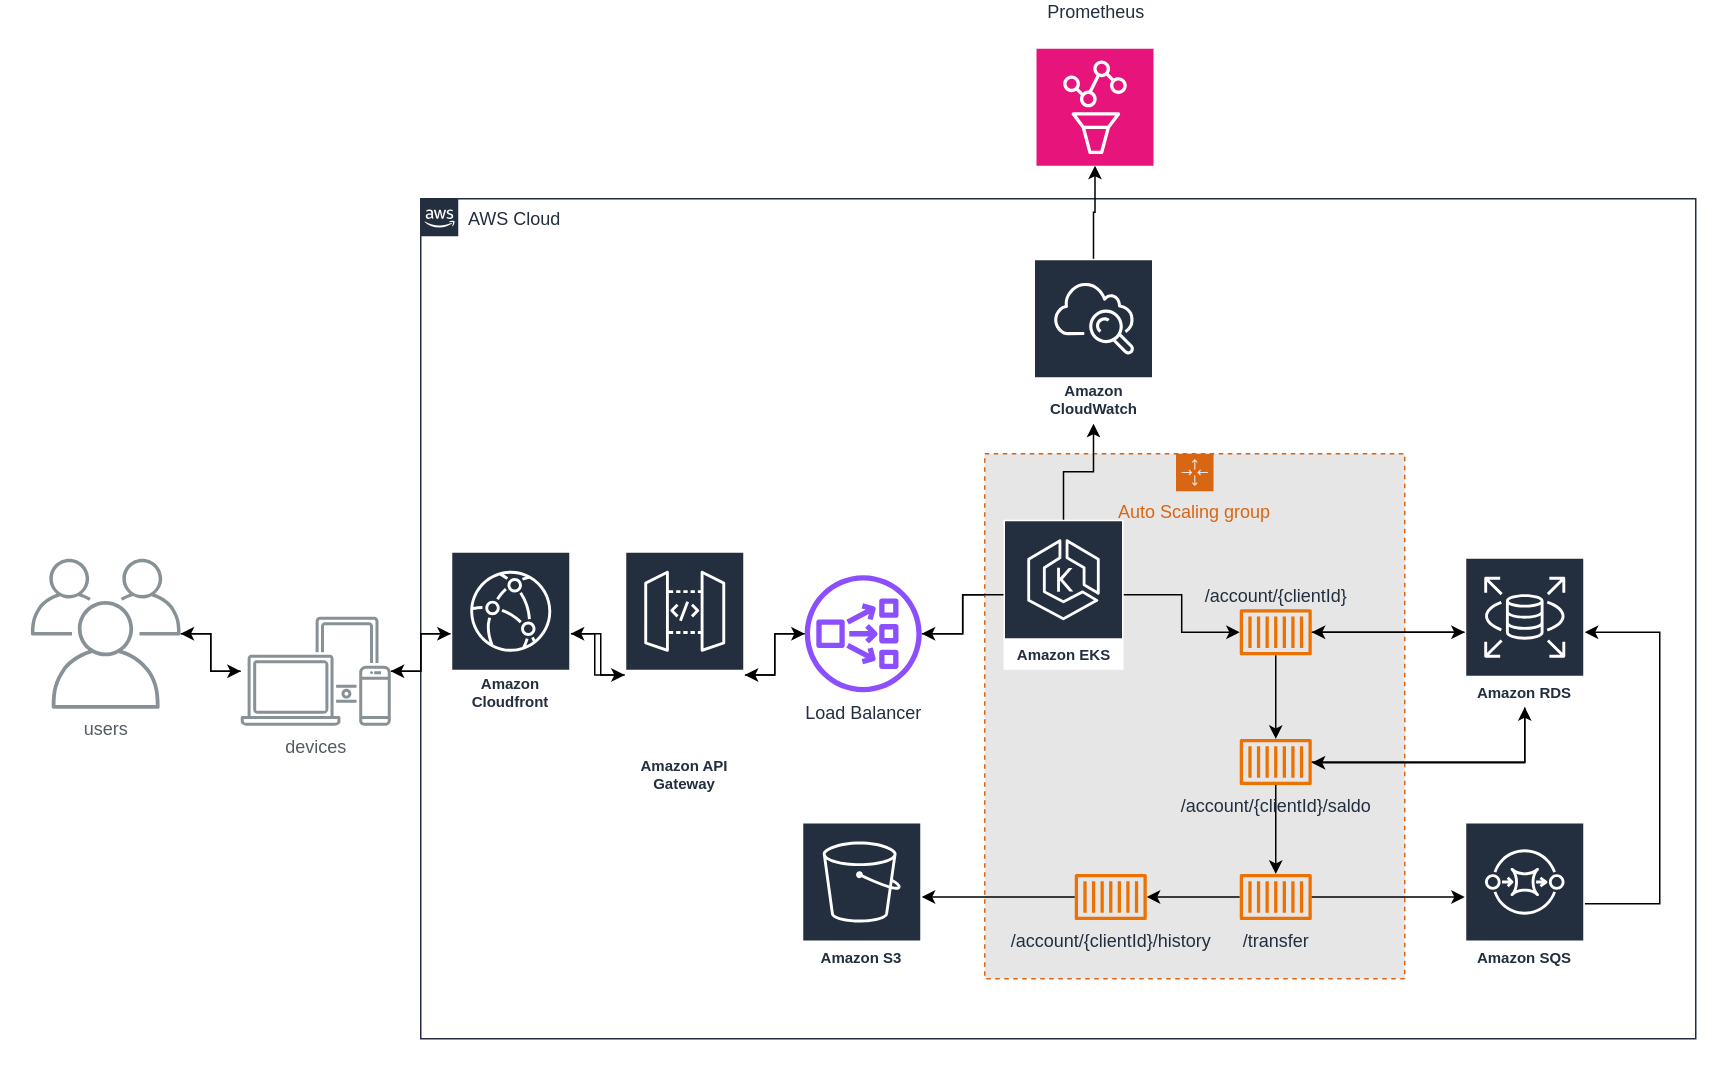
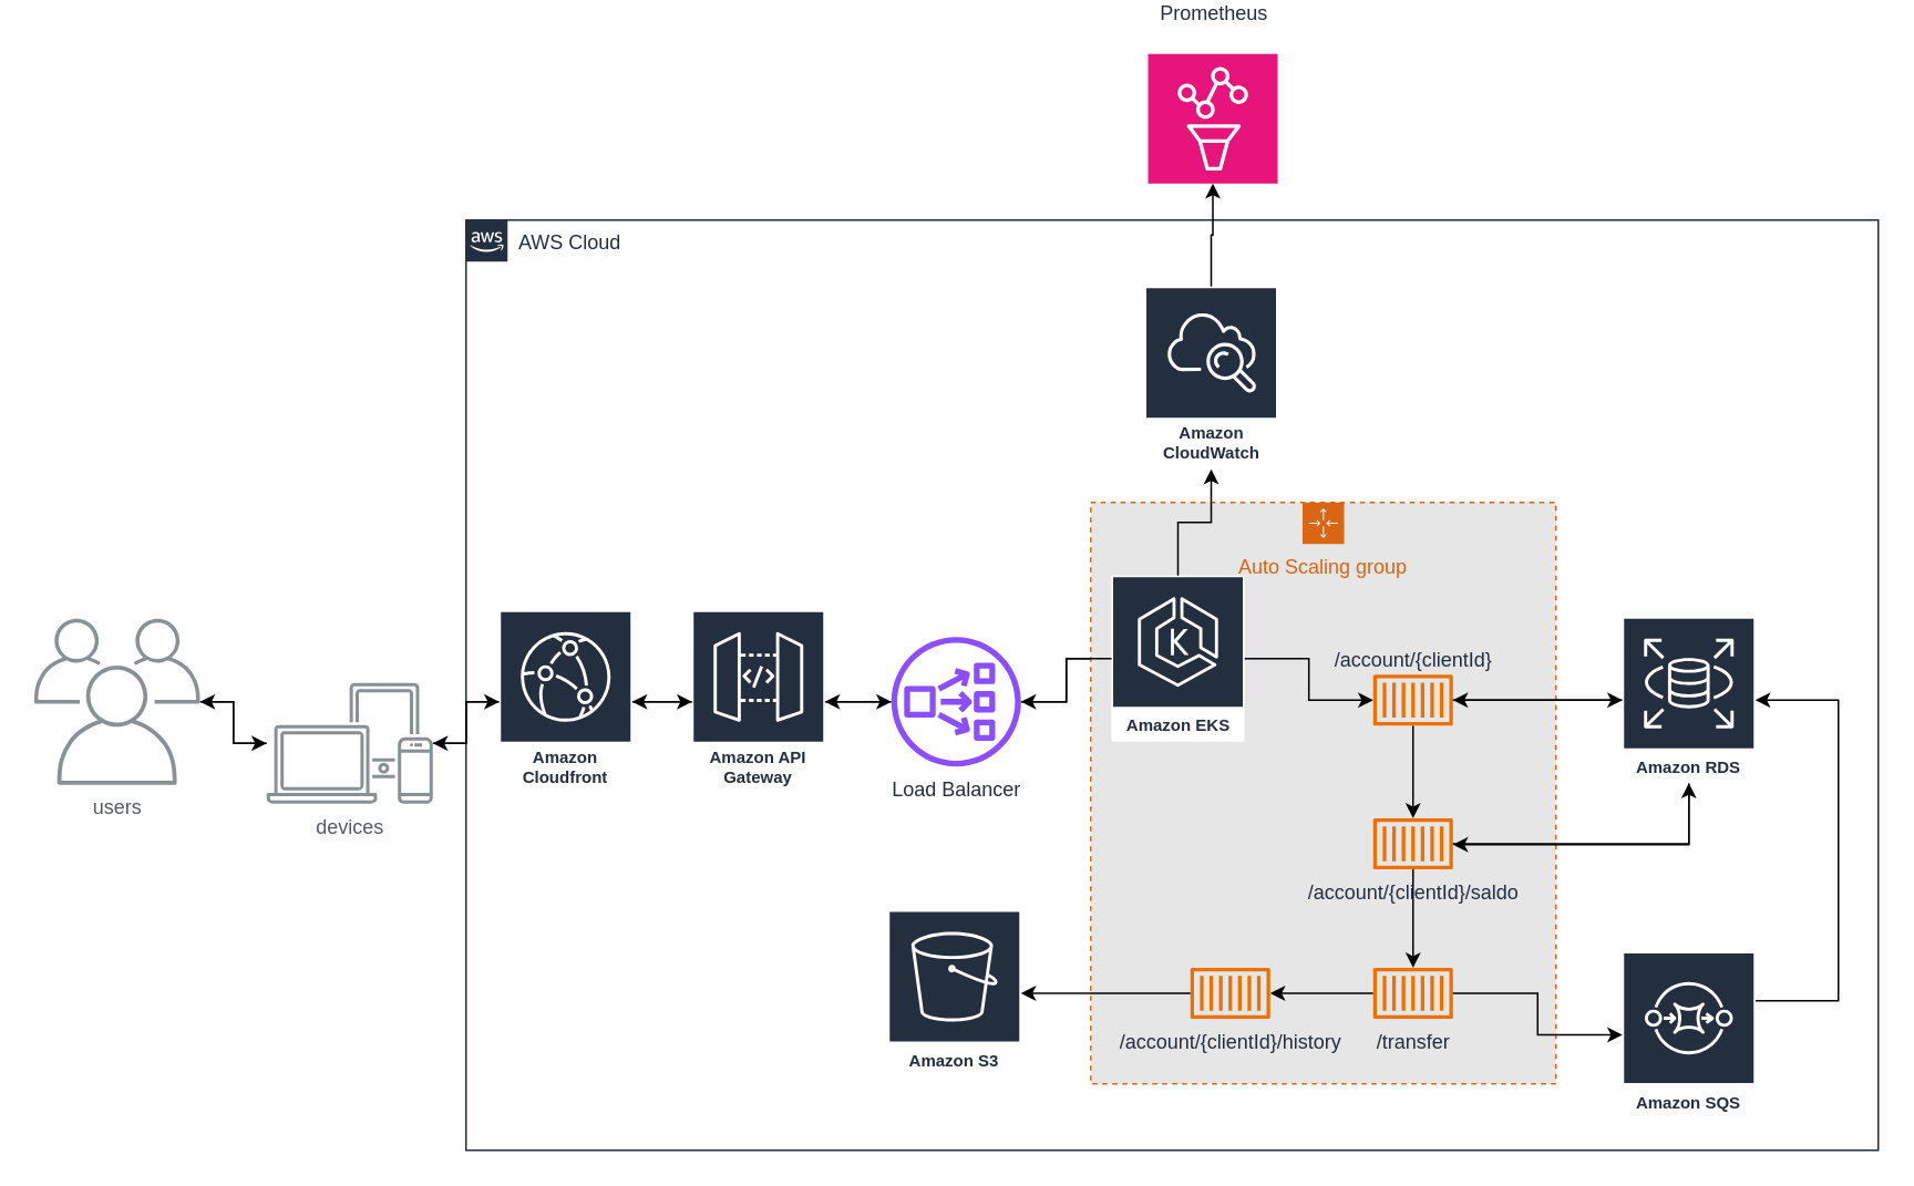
  <mxCell id="0" />
  <mxCell id="1" parent="0" />
  <mxCell id="2" value="AWS Cloud" style="points=[[0,0],[0.25,0],[0.5,0],[0.75,0],[1,0],[1,0.25],[1,0.5],[1,0.75],[1,1],[0.75,1],[0.5,1],[0.25,1],[0,1],[0,0.75],[0,0.5],[0,0.25]];outlineConnect=0;gradientColor=none;html=1;whiteSpace=wrap;fontSize=12;fontStyle=0;container=1;pointerEvents=0;collapsible=0;recursiveResize=0;shape=mxgraph.aws4.group;grIcon=mxgraph.aws4.group_aws_cloud_alt;strokeColor=#232F3E;fillColor=none;verticalAlign=top;align=left;spacingLeft=30;fontColor=#232F3E;dashed=0;" vertex="1" parent="1"><mxGeometry x="280" y="120" width="850" height="560" as="geometry" /></mxCell>
  <mxCell id="3" style="edgeStyle=orthogonalEdgeStyle;rounded=0;orthogonalLoop=1;jettySize=auto;html=1;" edge="1" parent="2" source="4" target="7"><mxGeometry relative="1" as="geometry" /></mxCell>
- <mxCell id="4" value="Amazon API Gateway" style="sketch=0;outlineConnect=0;fontColor=#232F3E;gradientColor=none;strokeColor=#ffffff;fillColor=#232F3E;dashed=0;verticalLabelPosition=middle;verticalAlign=bottom;align=center;html=1;whiteSpace=wrap;fontSize=10;fontStyle=1;spacing=3;shape=mxgraph.aws4.productIcon;prIcon=mxgraph.aws4.api_gateway;" vertex="1" parent="2"><mxGeometry x="136" y="235" width="80" height="165" as="geometry" /></mxCell>
+ <mxCell id="4" value="Amazon API Gateway" style="sketch=0;outlineConnect=0;fontColor=#232F3E;gradientColor=none;strokeColor=#ffffff;fillColor=#232F3E;dashed=0;verticalLabelPosition=middle;verticalAlign=bottom;align=center;html=1;whiteSpace=wrap;fontSize=10;fontStyle=1;spacing=3;shape=mxgraph.aws4.productIcon;prIcon=mxgraph.aws4.api_gateway;" vertex="1" parent="2"><mxGeometry x="136" y="235" width="80" height="110" as="geometry" /></mxCell>
  <mxCell id="5" style="edgeStyle=orthogonalEdgeStyle;rounded=0;orthogonalLoop=1;jettySize=auto;html=1;" edge="1" parent="2" source="7" target="10"><mxGeometry relative="1" as="geometry" /></mxCell>
  <mxCell id="6" style="edgeStyle=orthogonalEdgeStyle;rounded=0;orthogonalLoop=1;jettySize=auto;html=1;" edge="1" parent="2" source="7" target="4"><mxGeometry relative="1" as="geometry" /></mxCell>
  <mxCell id="7" value="&lt;div&gt;Load Balancer&lt;/div&gt;&lt;div&gt;&lt;br&gt;&lt;/div&gt;" style="sketch=0;outlineConnect=0;fontColor=#232F3E;gradientColor=none;fillColor=#8C4FFF;strokeColor=none;dashed=0;verticalLabelPosition=bottom;verticalAlign=top;align=center;html=1;fontSize=12;fontStyle=0;aspect=fixed;pointerEvents=1;shape=mxgraph.aws4.network_load_balancer;" vertex="1" parent="2"><mxGeometry x="256" y="251" width="78" height="78" as="geometry" /></mxCell>
  <mxCell id="8" value="Auto Scaling group" style="points=[[0,0],[0.25,0],[0.5,0],[0.75,0],[1,0],[1,0.25],[1,0.5],[1,0.75],[1,1],[0.75,1],[0.5,1],[0.25,1],[0,1],[0,0.75],[0,0.5],[0,0.25]];outlineConnect=0;gradientColor=none;html=1;whiteSpace=wrap;fontSize=12;fontStyle=0;container=1;pointerEvents=0;collapsible=0;recursiveResize=0;shape=mxgraph.aws4.groupCenter;grIcon=mxgraph.aws4.group_auto_scaling_group;grStroke=1;strokeColor=#D86613;fillColor=#E6E6E6;verticalAlign=top;align=center;fontColor=#D86613;dashed=1;spacingTop=25;" vertex="1" parent="2"><mxGeometry x="376" y="170" width="280" height="350" as="geometry" /></mxCell>
  <mxCell id="9" style="edgeStyle=orthogonalEdgeStyle;rounded=0;orthogonalLoop=1;jettySize=auto;html=1;" edge="1" parent="8" source="10" target="14"><mxGeometry relative="1" as="geometry" /></mxCell>
  <mxCell id="10" value="Amazon EKS" style="sketch=0;outlineConnect=0;fontColor=#232F3E;gradientColor=none;strokeColor=#ffffff;fillColor=#232F3E;dashed=0;verticalLabelPosition=middle;verticalAlign=bottom;align=center;html=1;whiteSpace=wrap;fontSize=10;fontStyle=1;spacing=3;shape=mxgraph.aws4.productIcon;prIcon=mxgraph.aws4.eks;" vertex="1" parent="8"><mxGeometry x="12.5" y="44" width="80" height="100" as="geometry" /></mxCell>
  <mxCell id="11" style="edgeStyle=orthogonalEdgeStyle;rounded=0;orthogonalLoop=1;jettySize=auto;html=1;" edge="1" parent="8" source="12" target="17"><mxGeometry relative="1" as="geometry" /></mxCell>
  <mxCell id="12" value="/transfer" style="sketch=0;outlineConnect=0;fontColor=#232F3E;gradientColor=none;fillColor=#ED7100;strokeColor=none;dashed=0;verticalLabelPosition=bottom;verticalAlign=top;align=center;html=1;fontSize=12;fontStyle=0;aspect=fixed;pointerEvents=1;shape=mxgraph.aws4.container_1;" vertex="1" parent="8"><mxGeometry x="170" y="280" width="48" height="31" as="geometry" /></mxCell>
  <mxCell id="13" style="edgeStyle=orthogonalEdgeStyle;rounded=0;orthogonalLoop=1;jettySize=auto;html=1;" edge="1" parent="8" source="14" target="16"><mxGeometry relative="1" as="geometry" /></mxCell>
  <mxCell id="14" value="/account/{clientId}" style="sketch=0;outlineConnect=0;fontColor=#232F3E;gradientColor=none;fillColor=#ED7100;strokeColor=none;dashed=0;verticalLabelPosition=top;verticalAlign=bottom;align=center;html=1;fontSize=12;fontStyle=0;aspect=fixed;pointerEvents=1;shape=mxgraph.aws4.container_1;labelPosition=center;" vertex="1" parent="8"><mxGeometry x="170" y="103.5" width="48" height="31" as="geometry" /></mxCell>
  <mxCell id="15" style="edgeStyle=orthogonalEdgeStyle;rounded=0;orthogonalLoop=1;jettySize=auto;html=1;" edge="1" parent="8" source="16" target="12"><mxGeometry relative="1" as="geometry" /></mxCell>
  <mxCell id="16" value="/account/{clientId}/saldo" style="sketch=0;outlineConnect=0;fontColor=#232F3E;gradientColor=none;fillColor=#ED7100;strokeColor=none;dashed=0;verticalLabelPosition=bottom;verticalAlign=top;align=center;html=1;fontSize=12;fontStyle=0;aspect=fixed;pointerEvents=1;shape=mxgraph.aws4.container_1;" vertex="1" parent="8"><mxGeometry x="170" y="190" width="48" height="31" as="geometry" /></mxCell>
  <mxCell id="17" value="/account/{clientId}/history" style="sketch=0;outlineConnect=0;fontColor=#232F3E;gradientColor=none;fillColor=#ED7100;strokeColor=none;dashed=0;verticalLabelPosition=bottom;verticalAlign=top;align=center;html=1;fontSize=12;fontStyle=0;aspect=fixed;pointerEvents=1;shape=mxgraph.aws4.container_1;" vertex="1" parent="8"><mxGeometry x="60" y="280" width="48" height="31" as="geometry" /></mxCell>
  <mxCell id="18" style="edgeStyle=orthogonalEdgeStyle;rounded=0;orthogonalLoop=1;jettySize=auto;html=1;" edge="1" parent="2" source="10" target="7"><mxGeometry relative="1" as="geometry" /></mxCell>
  <mxCell id="19" style="edgeStyle=orthogonalEdgeStyle;rounded=0;orthogonalLoop=1;jettySize=auto;html=1;" edge="1" parent="2" source="20" target="23"><mxGeometry relative="1" as="geometry"><Array as="points"><mxPoint x="826" y="470" /><mxPoint x="826" y="289" /></Array></mxGeometry></mxCell>
- <mxCell id="20" value="Amazon SQS" style="sketch=0;outlineConnect=0;fontColor=#232F3E;gradientColor=none;strokeColor=#ffffff;fillColor=#232F3E;dashed=0;verticalLabelPosition=middle;verticalAlign=bottom;align=center;html=1;whiteSpace=wrap;fontSize=10;fontStyle=1;spacing=3;shape=mxgraph.aws4.productIcon;prIcon=mxgraph.aws4.sqs;" vertex="1" parent="2"><mxGeometry x="696" y="415.5" width="80" height="100" as="geometry" /></mxCell>
+ <mxCell id="20" value="Amazon SQS" style="sketch=0;outlineConnect=0;fontColor=#232F3E;gradientColor=none;strokeColor=#ffffff;fillColor=#232F3E;dashed=0;verticalLabelPosition=middle;verticalAlign=bottom;align=center;html=1;whiteSpace=wrap;fontSize=10;fontStyle=1;spacing=3;shape=mxgraph.aws4.productIcon;prIcon=mxgraph.aws4.sqs;" vertex="1" parent="2"><mxGeometry x="696" y="440.5" width="80" height="100" as="geometry" /></mxCell>
  <mxCell id="21" style="edgeStyle=orthogonalEdgeStyle;rounded=0;orthogonalLoop=1;jettySize=auto;html=1;" edge="1" parent="2" source="23" target="14"><mxGeometry relative="1" as="geometry" /></mxCell>
  <mxCell id="22" style="edgeStyle=orthogonalEdgeStyle;rounded=0;orthogonalLoop=1;jettySize=auto;html=1;" edge="1" parent="2" source="23" target="16"><mxGeometry relative="1" as="geometry"><Array as="points"><mxPoint x="736" y="376" /></Array></mxGeometry></mxCell>
  <mxCell id="23" value="Amazon RDS" style="sketch=0;outlineConnect=0;fontColor=#232F3E;gradientColor=none;strokeColor=#ffffff;fillColor=#232F3E;dashed=0;verticalLabelPosition=middle;verticalAlign=bottom;align=center;html=1;whiteSpace=wrap;fontSize=10;fontStyle=1;spacing=3;shape=mxgraph.aws4.productIcon;prIcon=mxgraph.aws4.rds;" vertex="1" parent="2"><mxGeometry x="696" y="239" width="80" height="100" as="geometry" /></mxCell>
  <mxCell id="24" style="edgeStyle=orthogonalEdgeStyle;rounded=0;orthogonalLoop=1;jettySize=auto;html=1;" edge="1" parent="2" source="14" target="23"><mxGeometry relative="1" as="geometry" /></mxCell>
  <mxCell id="25" style="edgeStyle=orthogonalEdgeStyle;rounded=0;orthogonalLoop=1;jettySize=auto;html=1;" edge="1" parent="2" source="16" target="23"><mxGeometry relative="1" as="geometry" /></mxCell>
  <mxCell id="26" style="edgeStyle=orthogonalEdgeStyle;rounded=0;orthogonalLoop=1;jettySize=auto;html=1;" edge="1" parent="2" source="12" target="20"><mxGeometry relative="1" as="geometry" /></mxCell>
  <mxCell id="27" value="Amazon S3" style="sketch=0;outlineConnect=0;fontColor=#232F3E;gradientColor=none;strokeColor=#ffffff;fillColor=#232F3E;dashed=0;verticalLabelPosition=middle;verticalAlign=bottom;align=center;html=1;whiteSpace=wrap;fontSize=10;fontStyle=1;spacing=3;shape=mxgraph.aws4.productIcon;prIcon=mxgraph.aws4.s3;" vertex="1" parent="2"><mxGeometry x="254" y="415.5" width="80" height="100" as="geometry" /></mxCell>
  <mxCell id="28" style="edgeStyle=orthogonalEdgeStyle;rounded=0;orthogonalLoop=1;jettySize=auto;html=1;" edge="1" parent="2" source="17" target="27"><mxGeometry relative="1" as="geometry" /></mxCell>
  <mxCell id="29" value="Amazon CloudWatch" style="sketch=0;outlineConnect=0;fontColor=#232F3E;gradientColor=none;strokeColor=#ffffff;fillColor=#232F3E;dashed=0;verticalLabelPosition=middle;verticalAlign=bottom;align=center;html=1;whiteSpace=wrap;fontSize=10;fontStyle=1;spacing=3;shape=mxgraph.aws4.productIcon;prIcon=mxgraph.aws4.cloudwatch;" vertex="1" parent="2"><mxGeometry x="408.5" y="40" width="80" height="110" as="geometry" /></mxCell>
  <mxCell id="30" style="edgeStyle=orthogonalEdgeStyle;rounded=0;orthogonalLoop=1;jettySize=auto;html=1;" edge="1" parent="2" source="10" target="29"><mxGeometry relative="1" as="geometry" /></mxCell>
  <mxCell id="31" style="edgeStyle=orthogonalEdgeStyle;rounded=0;orthogonalLoop=1;jettySize=auto;html=1;" edge="1" parent="1" source="33" target="35"><mxGeometry relative="1" as="geometry" /></mxCell>
  <mxCell id="32" style="edgeStyle=orthogonalEdgeStyle;rounded=0;orthogonalLoop=1;jettySize=auto;html=1;" edge="1" parent="1" source="33" target="40"><mxGeometry relative="1" as="geometry" /></mxCell>
  <mxCell id="33" value="devices" style="sketch=0;outlineConnect=0;gradientColor=none;fontColor=#545B64;strokeColor=none;fillColor=#879196;dashed=0;verticalLabelPosition=bottom;verticalAlign=top;align=center;html=1;fontSize=12;fontStyle=0;aspect=fixed;shape=mxgraph.aws4.illustration_devices;pointerEvents=1" vertex="1" parent="1"><mxGeometry x="160" y="398.5" width="100" height="73" as="geometry" /></mxCell>
  <mxCell id="34" style="edgeStyle=orthogonalEdgeStyle;rounded=0;orthogonalLoop=1;jettySize=auto;html=1;" edge="1" parent="1" source="35" target="33"><mxGeometry relative="1" as="geometry" /></mxCell>
  <mxCell id="35" value="users" style="sketch=0;outlineConnect=0;gradientColor=none;fontColor=#545B64;strokeColor=none;fillColor=#879196;dashed=0;verticalLabelPosition=bottom;verticalAlign=top;align=center;html=1;fontSize=12;fontStyle=0;aspect=fixed;shape=mxgraph.aws4.illustration_users;pointerEvents=1" vertex="1" parent="1"><mxGeometry x="20" y="360" width="100" height="100" as="geometry" /></mxCell>
  <mxCell id="36" value="&lt;div&gt;Prometheus&lt;/div&gt;&lt;div&gt;&lt;br&gt;&lt;/div&gt;" style="sketch=0;points=[[0,0,0],[0.25,0,0],[0.5,0,0],[0.75,0,0],[1,0,0],[0,1,0],[0.25,1,0],[0.5,1,0],[0.75,1,0],[1,1,0],[0,0.25,0],[0,0.5,0],[0,0.75,0],[1,0.25,0],[1,0.5,0],[1,0.75,0]];points=[[0,0,0],[0.25,0,0],[0.5,0,0],[0.75,0,0],[1,0,0],[0,1,0],[0.25,1,0],[0.5,1,0],[0.75,1,0],[1,1,0],[0,0.25,0],[0,0.5,0],[0,0.75,0],[1,0.25,0],[1,0.5,0],[1,0.75,0]];outlineConnect=0;fontColor=#232F3E;fillColor=#E7157B;strokeColor=#ffffff;dashed=0;verticalLabelPosition=top;verticalAlign=bottom;align=center;html=1;fontSize=12;fontStyle=0;aspect=fixed;shape=mxgraph.aws4.resourceIcon;resIcon=mxgraph.aws4.managed_service_for_prometheus;labelPosition=center;" vertex="1" parent="1"><mxGeometry x="690.5" y="20" width="78" height="78" as="geometry" /></mxCell>
  <mxCell id="37" style="edgeStyle=orthogonalEdgeStyle;rounded=0;orthogonalLoop=1;jettySize=auto;html=1;" edge="1" parent="1" source="29" target="36"><mxGeometry relative="1" as="geometry" /></mxCell>
  <mxCell id="38" style="edgeStyle=orthogonalEdgeStyle;rounded=0;orthogonalLoop=1;jettySize=auto;html=1;" edge="1" parent="1" source="40" target="4"><mxGeometry relative="1" as="geometry" /></mxCell>
  <mxCell id="39" style="edgeStyle=orthogonalEdgeStyle;rounded=0;orthogonalLoop=1;jettySize=auto;html=1;" edge="1" parent="1" source="40" target="33"><mxGeometry relative="1" as="geometry" /></mxCell>
  <mxCell id="40" value="Amazon Cloudfront" style="sketch=0;outlineConnect=0;fontColor=#232F3E;gradientColor=none;strokeColor=#ffffff;fillColor=#232F3E;dashed=0;verticalLabelPosition=middle;verticalAlign=bottom;align=center;html=1;whiteSpace=wrap;fontSize=10;fontStyle=1;spacing=3;shape=mxgraph.aws4.productIcon;prIcon=mxgraph.aws4.cloudfront;" vertex="1" parent="1"><mxGeometry x="300" y="355" width="80" height="110" as="geometry" /></mxCell>
  <mxCell id="41" style="edgeStyle=orthogonalEdgeStyle;rounded=0;orthogonalLoop=1;jettySize=auto;html=1;" edge="1" parent="1" source="4" target="40"><mxGeometry relative="1" as="geometry" /></mxCell>
